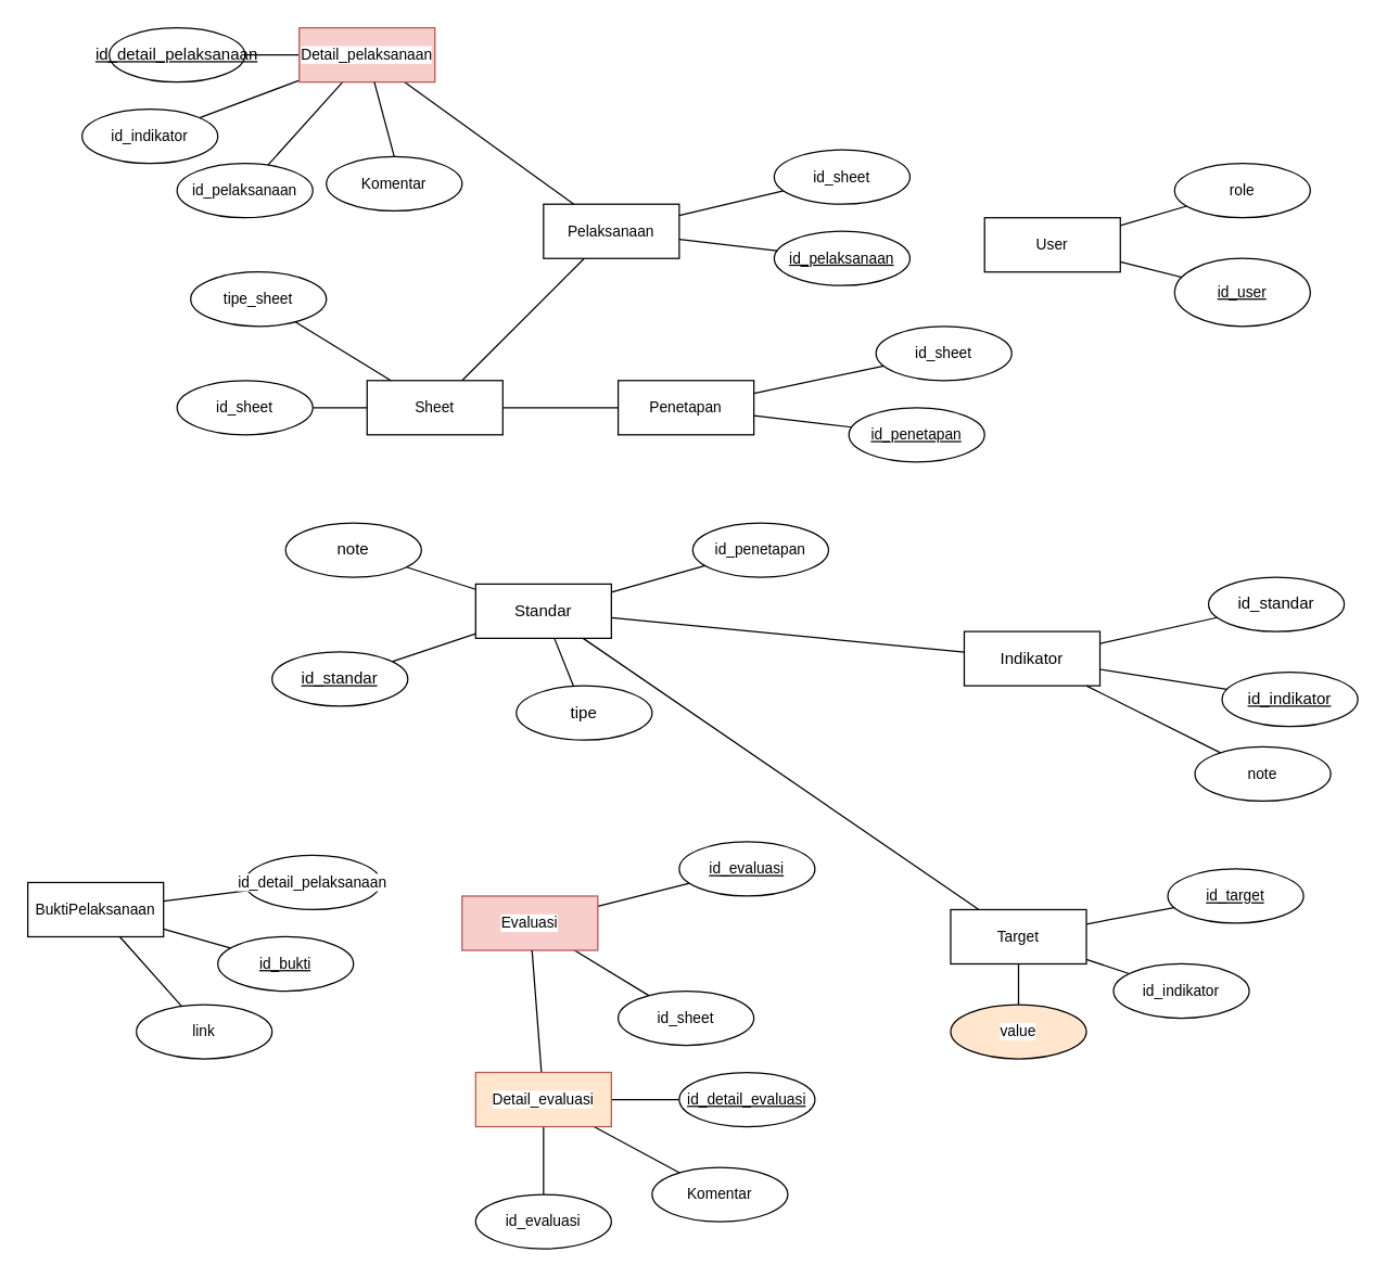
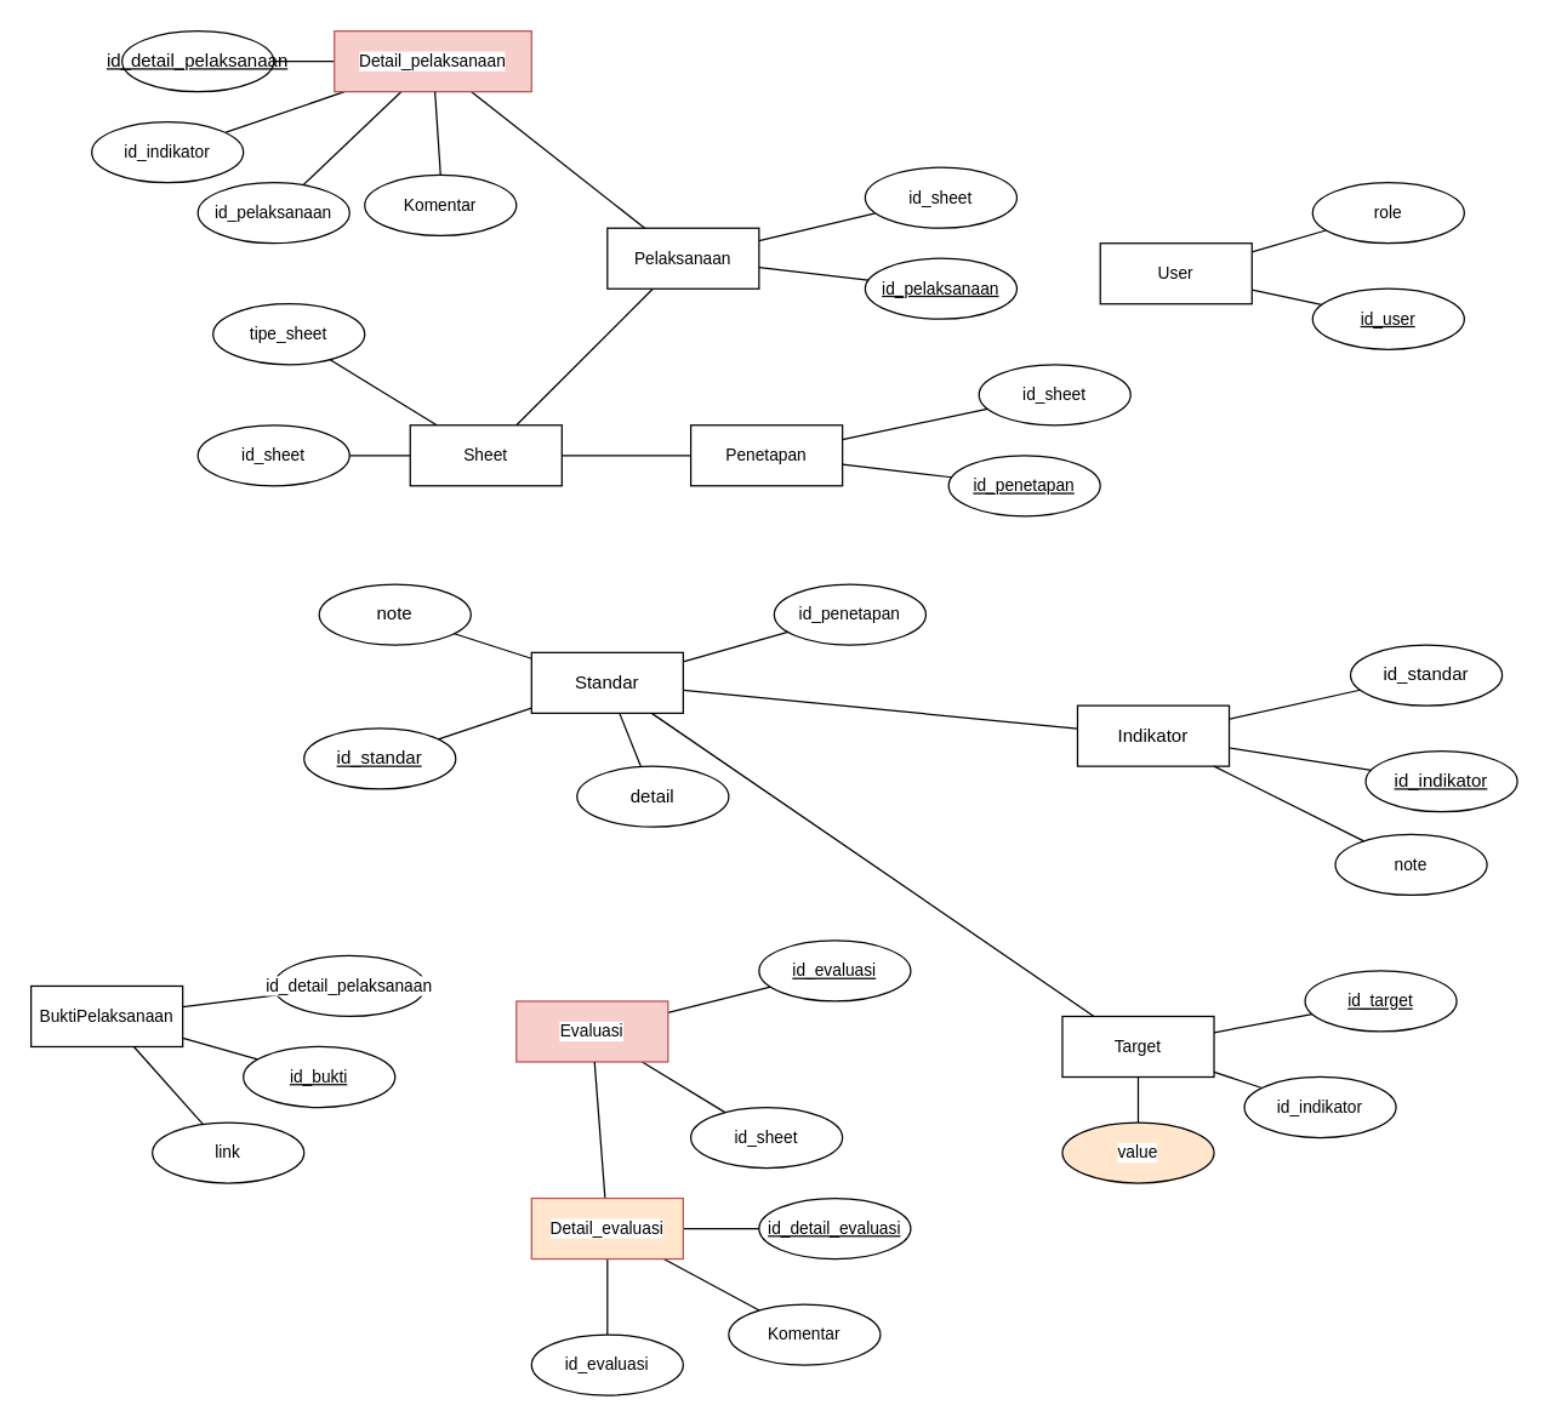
  <mxCell id="0" />
  <mxCell id="1" parent="0" />
  <mxCell id="2" style="shape=connector;rounded=0;orthogonalLoop=1;jettySize=auto;html=1;strokeColor=default;align=center;verticalAlign=middle;fontFamily=Helvetica;fontSize=11;fontColor=default;labelBackgroundColor=default;endArrow=none;" parent="1" source="7" target="8" edge="1"><mxGeometry relative="1" as="geometry" /></mxCell>
  <mxCell id="3" style="shape=connector;rounded=0;orthogonalLoop=1;jettySize=auto;html=1;strokeColor=default;align=center;verticalAlign=middle;fontFamily=Helvetica;fontSize=11;fontColor=default;labelBackgroundColor=default;endArrow=none;" parent="1" source="7" target="9" edge="1"><mxGeometry relative="1" as="geometry" /></mxCell>
  <mxCell id="4" style="shape=connector;rounded=0;orthogonalLoop=1;jettySize=auto;html=1;strokeColor=default;align=center;verticalAlign=middle;fontFamily=Helvetica;fontSize=11;fontColor=default;labelBackgroundColor=default;endArrow=none;" parent="1" source="7" target="42" edge="1"><mxGeometry relative="1" as="geometry" /></mxCell>
  <mxCell id="5" style="rounded=0;orthogonalLoop=1;jettySize=auto;html=1;endArrow=none;" edge="1" parent="1" source="7" target="57"><mxGeometry relative="1" as="geometry" /></mxCell>
  <mxCell id="6" style="edgeStyle=none;shape=connector;rounded=0;orthogonalLoop=1;jettySize=auto;html=1;strokeColor=default;align=center;verticalAlign=middle;fontFamily=Helvetica;fontSize=11;fontColor=default;labelBackgroundColor=default;endArrow=none;" edge="1" parent="1" source="7" target="12"><mxGeometry relative="1" as="geometry" /></mxCell>
  <mxCell id="7" value="Standar" style="whiteSpace=wrap;html=1;align=center;" parent="1" vertex="1"><mxGeometry x="350" y="430" width="100" height="40" as="geometry" /></mxCell>
  <mxCell id="8" value="id_standar" style="ellipse;whiteSpace=wrap;html=1;align=center;fontStyle=4;" parent="1" vertex="1"><mxGeometry x="200" y="480" width="100" height="40" as="geometry" /></mxCell>
- <mxCell id="9" value="tipe" style="ellipse;whiteSpace=wrap;html=1;align=center;" parent="1" vertex="1"><mxGeometry x="380" y="505" width="100" height="40" as="geometry" /></mxCell>
+ <mxCell id="9" value="detail" style="ellipse;whiteSpace=wrap;html=1;align=center;" parent="1" vertex="1"><mxGeometry x="380" y="505" width="100" height="40" as="geometry" /></mxCell>
  <mxCell id="10" style="rounded=0;orthogonalLoop=1;jettySize=auto;html=1;endArrow=none;" parent="1" source="12" target="14" edge="1"><mxGeometry relative="1" as="geometry" /></mxCell>
  <mxCell id="11" style="shape=connector;rounded=0;orthogonalLoop=1;jettySize=auto;html=1;strokeColor=default;align=center;verticalAlign=middle;fontFamily=Helvetica;fontSize=11;fontColor=default;labelBackgroundColor=default;endArrow=none;" parent="1" source="12" target="13" edge="1"><mxGeometry relative="1" as="geometry" /></mxCell>
  <mxCell id="12" value="Indikator" style="whiteSpace=wrap;html=1;align=center;" parent="1" vertex="1"><mxGeometry x="710" y="465" width="100" height="40" as="geometry" /></mxCell>
  <mxCell id="13" value="id_indikator" style="ellipse;whiteSpace=wrap;html=1;align=center;fontStyle=4;" parent="1" vertex="1"><mxGeometry x="900" y="495" width="100" height="40" as="geometry" /></mxCell>
  <mxCell id="14" value="id_standar" style="ellipse;whiteSpace=wrap;html=1;align=center;" parent="1" vertex="1"><mxGeometry x="890" y="425" width="100" height="40" as="geometry" /></mxCell>
  <mxCell id="15" style="shape=connector;rounded=0;orthogonalLoop=1;jettySize=auto;html=1;strokeColor=default;align=center;verticalAlign=middle;fontFamily=Helvetica;fontSize=11;fontColor=default;labelBackgroundColor=default;endArrow=none;" parent="1" source="16" target="17" edge="1"><mxGeometry relative="1" as="geometry" /></mxCell>
  <mxCell id="16" value="Penetapan" style="whiteSpace=wrap;html=1;align=center;fontFamily=Helvetica;fontSize=11;fontColor=default;labelBackgroundColor=default;" parent="1" vertex="1"><mxGeometry x="455" y="280" width="100" height="40" as="geometry" /></mxCell>
  <mxCell id="17" value="id_penetapan" style="whiteSpace=wrap;html=1;align=center;fontFamily=Helvetica;fontSize=11;fontColor=default;labelBackgroundColor=default;shape=ellipse;perimeter=ellipsePerimeter;fontStyle=4;" parent="1" vertex="1"><mxGeometry x="625" y="300" width="100" height="40" as="geometry" /></mxCell>
  <mxCell id="18" style="shape=connector;rounded=0;orthogonalLoop=1;jettySize=auto;html=1;strokeColor=default;align=center;verticalAlign=middle;fontFamily=Helvetica;fontSize=11;fontColor=default;labelBackgroundColor=default;endArrow=none;" parent="1" source="20" target="23" edge="1"><mxGeometry relative="1" as="geometry" /></mxCell>
  <mxCell id="19" style="edgeStyle=none;shape=connector;rounded=0;orthogonalLoop=1;jettySize=auto;html=1;strokeColor=default;align=center;verticalAlign=middle;fontFamily=Helvetica;fontSize=11;fontColor=default;labelBackgroundColor=default;endArrow=none;" edge="1" parent="1" source="20" target="16"><mxGeometry relative="1" as="geometry" /></mxCell>
  <mxCell id="20" value="Sheet" style="whiteSpace=wrap;html=1;align=center;fontFamily=Helvetica;fontSize=11;fontColor=default;labelBackgroundColor=default;" parent="1" vertex="1"><mxGeometry x="270" y="280" width="100" height="40" as="geometry" /></mxCell>
  <mxCell id="21" style="shape=connector;rounded=0;orthogonalLoop=1;jettySize=auto;html=1;strokeColor=default;align=center;verticalAlign=middle;fontFamily=Helvetica;fontSize=11;fontColor=default;labelBackgroundColor=default;endArrow=none;" parent="1" source="22" target="16" edge="1"><mxGeometry relative="1" as="geometry" /></mxCell>
  <mxCell id="22" value="id_sheet" style="ellipse;whiteSpace=wrap;html=1;align=center;fontFamily=Helvetica;fontSize=11;fontColor=default;labelBackgroundColor=default;" parent="1" vertex="1"><mxGeometry x="645" y="240" width="100" height="40" as="geometry" /></mxCell>
  <mxCell id="23" value="id_sheet" style="ellipse;whiteSpace=wrap;html=1;align=center;fontFamily=Helvetica;fontSize=11;fontColor=default;labelBackgroundColor=default;" parent="1" vertex="1"><mxGeometry x="130" y="280" width="100" height="40" as="geometry" /></mxCell>
  <mxCell id="24" style="shape=connector;rounded=0;orthogonalLoop=1;jettySize=auto;html=1;strokeColor=default;align=center;verticalAlign=middle;fontFamily=Helvetica;fontSize=11;fontColor=default;labelBackgroundColor=default;endArrow=none;" parent="1" source="25" target="26" edge="1"><mxGeometry relative="1" as="geometry" /></mxCell>
  <mxCell id="25" value="User" style="whiteSpace=wrap;html=1;align=center;fontFamily=Helvetica;fontSize=11;fontColor=default;labelBackgroundColor=default;" parent="1" vertex="1"><mxGeometry x="725" y="160" width="100" height="40" as="geometry" /></mxCell>
- <mxCell id="26" value="id_user" style="ellipse;whiteSpace=wrap;html=1;align=center;fontStyle=4;fontFamily=Helvetica;fontSize=11;fontColor=default;labelBackgroundColor=default;" parent="1" vertex="1"><mxGeometry x="865" y="190" width="100" height="50" as="geometry" /></mxCell>
+ <mxCell id="26" value="id_user" style="ellipse;whiteSpace=wrap;html=1;align=center;fontStyle=4;fontFamily=Helvetica;fontSize=11;fontColor=default;labelBackgroundColor=default;" parent="1" vertex="1"><mxGeometry x="865" y="190" width="100" height="40" as="geometry" /></mxCell>
  <mxCell id="27" style="shape=connector;rounded=0;orthogonalLoop=1;jettySize=auto;html=1;strokeColor=default;align=center;verticalAlign=middle;fontFamily=Helvetica;fontSize=11;fontColor=default;labelBackgroundColor=default;endArrow=none;" parent="1" source="28" target="25" edge="1"><mxGeometry relative="1" as="geometry" /></mxCell>
  <mxCell id="28" value="role" style="ellipse;whiteSpace=wrap;html=1;align=center;fontFamily=Helvetica;fontSize=11;fontColor=default;labelBackgroundColor=default;" parent="1" vertex="1"><mxGeometry x="865" y="120" width="100" height="40" as="geometry" /></mxCell>
  <mxCell id="29" style="edgeStyle=none;shape=connector;rounded=0;orthogonalLoop=1;jettySize=auto;html=1;strokeColor=default;align=center;verticalAlign=middle;fontFamily=Helvetica;fontSize=11;fontColor=default;labelBackgroundColor=default;endArrow=none;" edge="1" parent="1" source="30" target="20"><mxGeometry relative="1" as="geometry" /></mxCell>
  <mxCell id="30" value="Pelaksanaan" style="whiteSpace=wrap;html=1;align=center;fontFamily=Helvetica;fontSize=11;fontColor=default;labelBackgroundColor=default;" parent="1" vertex="1"><mxGeometry x="400" y="150" width="100" height="40" as="geometry" /></mxCell>
  <mxCell id="31" style="shape=connector;rounded=0;orthogonalLoop=1;jettySize=auto;html=1;strokeColor=default;align=center;verticalAlign=middle;fontFamily=Helvetica;fontSize=11;fontColor=default;labelBackgroundColor=default;endArrow=none;" parent="1" source="32" target="30" edge="1"><mxGeometry relative="1" as="geometry" /></mxCell>
  <mxCell id="32" value="id_pelaksanaan" style="ellipse;whiteSpace=wrap;html=1;align=center;fontStyle=4;fontFamily=Helvetica;fontSize=11;fontColor=default;labelBackgroundColor=default;" parent="1" vertex="1"><mxGeometry x="570" y="170" width="100" height="40" as="geometry" /></mxCell>
  <mxCell id="33" style="shape=connector;rounded=0;orthogonalLoop=1;jettySize=auto;html=1;strokeColor=default;align=center;verticalAlign=middle;fontFamily=Helvetica;fontSize=11;fontColor=default;labelBackgroundColor=default;endArrow=none;" parent="1" source="34" target="30" edge="1"><mxGeometry relative="1" as="geometry" /></mxCell>
  <mxCell id="34" value="id_sheet" style="ellipse;whiteSpace=wrap;html=1;align=center;fontFamily=Helvetica;fontSize=11;fontColor=default;labelBackgroundColor=default;" parent="1" vertex="1"><mxGeometry x="570" y="110" width="100" height="40" as="geometry" /></mxCell>
  <mxCell id="35" style="shape=connector;rounded=0;orthogonalLoop=1;jettySize=auto;html=1;strokeColor=default;align=center;verticalAlign=middle;fontFamily=Helvetica;fontSize=11;fontColor=default;labelBackgroundColor=default;endArrow=none;" parent="1" source="39" target="41" edge="1"><mxGeometry relative="1" as="geometry" /></mxCell>
  <mxCell id="36" style="shape=connector;rounded=0;orthogonalLoop=1;jettySize=auto;html=1;strokeColor=default;align=center;verticalAlign=middle;fontFamily=Helvetica;fontSize=11;fontColor=default;labelBackgroundColor=default;endArrow=none;" parent="1" source="39" target="40" edge="1"><mxGeometry relative="1" as="geometry" /></mxCell>
  <mxCell id="37" style="shape=connector;rounded=0;orthogonalLoop=1;jettySize=auto;html=1;strokeColor=default;align=center;verticalAlign=middle;fontFamily=Helvetica;fontSize=11;fontColor=default;labelBackgroundColor=default;endArrow=none;" edge="1" parent="1" source="39" target="60"><mxGeometry relative="1" as="geometry" /></mxCell>
  <mxCell id="38" style="edgeStyle=none;shape=connector;rounded=0;orthogonalLoop=1;jettySize=auto;html=1;strokeColor=default;align=center;verticalAlign=middle;fontFamily=Helvetica;fontSize=11;fontColor=default;labelBackgroundColor=default;endArrow=none;" edge="1" parent="1" source="39" target="7"><mxGeometry relative="1" as="geometry" /></mxCell>
  <mxCell id="39" value="Target" style="whiteSpace=wrap;html=1;align=center;fontFamily=Helvetica;fontSize=11;fontColor=default;labelBackgroundColor=default;" parent="1" vertex="1"><mxGeometry x="700" y="670" width="100" height="40" as="geometry" /></mxCell>
  <mxCell id="40" value="id_target" style="ellipse;whiteSpace=wrap;html=1;align=center;fontStyle=4;fontFamily=Helvetica;fontSize=11;fontColor=default;labelBackgroundColor=default;" parent="1" vertex="1"><mxGeometry x="860" y="640" width="100" height="40" as="geometry" /></mxCell>
  <mxCell id="41" value="id_indikator" style="ellipse;whiteSpace=wrap;html=1;align=center;fontFamily=Helvetica;fontSize=11;fontColor=default;labelBackgroundColor=default;" parent="1" vertex="1"><mxGeometry x="820" y="710" width="100" height="40" as="geometry" /></mxCell>
  <mxCell id="42" value="id_penetapan" style="ellipse;whiteSpace=wrap;html=1;align=center;fontFamily=Helvetica;fontSize=11;fontColor=default;labelBackgroundColor=default;" parent="1" vertex="1"><mxGeometry x="510" y="385" width="100" height="40" as="geometry" /></mxCell>
  <mxCell id="43" style="edgeStyle=entityRelationEdgeStyle;shape=connector;rounded=0;orthogonalLoop=1;jettySize=auto;html=1;strokeColor=default;align=center;verticalAlign=middle;fontFamily=Helvetica;fontSize=11;fontColor=default;labelBackgroundColor=default;endArrow=none;" parent="1" source="47" target="48" edge="1"><mxGeometry relative="1" as="geometry" /></mxCell>
  <mxCell id="44" style="shape=connector;rounded=0;orthogonalLoop=1;jettySize=auto;html=1;strokeColor=default;align=center;verticalAlign=middle;fontFamily=Helvetica;fontSize=11;fontColor=default;labelBackgroundColor=default;endArrow=none;" parent="1" source="47" target="49" edge="1"><mxGeometry relative="1" as="geometry" /></mxCell>
  <mxCell id="45" style="shape=connector;rounded=0;orthogonalLoop=1;jettySize=auto;html=1;strokeColor=default;align=center;verticalAlign=middle;fontFamily=Helvetica;fontSize=11;fontColor=default;labelBackgroundColor=default;endArrow=none;" parent="1" source="47" target="50" edge="1"><mxGeometry relative="1" as="geometry" /></mxCell>
  <mxCell id="46" style="edgeStyle=none;shape=connector;rounded=0;orthogonalLoop=1;jettySize=auto;html=1;strokeColor=default;align=center;verticalAlign=middle;fontFamily=Helvetica;fontSize=11;fontColor=default;labelBackgroundColor=default;endArrow=none;" edge="1" parent="1" source="47" target="30"><mxGeometry relative="1" as="geometry" /></mxCell>
- <mxCell id="47" value="Detail_pelaksanaan" style="whiteSpace=wrap;html=1;align=center;fontFamily=Helvetica;fontSize=11;labelBackgroundColor=default;fillColor=#f8cecc;strokeColor=#b85450;" parent="1" vertex="1"><mxGeometry x="220" y="20" width="100" height="40" as="geometry" /></mxCell>
+ <mxCell id="47" value="Detail_pelaksanaan" style="whiteSpace=wrap;html=1;align=center;fontFamily=Helvetica;fontSize=11;labelBackgroundColor=default;fillColor=#f8cecc;strokeColor=#b85450;" parent="1" vertex="1"><mxGeometry x="220" y="20" width="130" height="40" as="geometry" /></mxCell>
  <mxCell id="48" value="id_detail_pelaksanaan" style="ellipse;whiteSpace=wrap;html=1;align=center;fontStyle=4;" parent="1" vertex="1"><mxGeometry x="80" y="20" width="100" height="40" as="geometry" /></mxCell>
  <mxCell id="49" value="id_pelaksanaan" style="ellipse;whiteSpace=wrap;html=1;align=center;fontFamily=Helvetica;fontSize=11;fontColor=default;labelBackgroundColor=default;" parent="1" vertex="1"><mxGeometry x="130" y="120" width="100" height="40" as="geometry" /></mxCell>
  <mxCell id="50" value="id_indikator" style="ellipse;whiteSpace=wrap;html=1;align=center;fontFamily=Helvetica;fontSize=11;fontColor=default;labelBackgroundColor=default;" parent="1" vertex="1"><mxGeometry x="60" y="80" width="100" height="40" as="geometry" /></mxCell>
  <mxCell id="51" style="shape=connector;rounded=0;orthogonalLoop=1;jettySize=auto;html=1;strokeColor=default;align=center;verticalAlign=middle;fontFamily=Helvetica;fontSize=11;fontColor=default;labelBackgroundColor=default;endArrow=none;" parent="1" source="54" target="55" edge="1"><mxGeometry relative="1" as="geometry" /></mxCell>
  <mxCell id="52" style="shape=connector;rounded=0;orthogonalLoop=1;jettySize=auto;html=1;strokeColor=default;align=center;verticalAlign=middle;fontFamily=Helvetica;fontSize=11;fontColor=default;labelBackgroundColor=default;endArrow=none;" parent="1" source="54" target="56" edge="1"><mxGeometry relative="1" as="geometry" /></mxCell>
  <mxCell id="53" style="shape=connector;rounded=0;orthogonalLoop=1;jettySize=auto;html=1;strokeColor=default;align=center;verticalAlign=middle;fontFamily=Helvetica;fontSize=11;fontColor=default;labelBackgroundColor=default;endArrow=none;" edge="1" parent="1" source="54" target="63"><mxGeometry relative="1" as="geometry" /></mxCell>
  <mxCell id="54" value="BuktiPelaksanaan" style="whiteSpace=wrap;html=1;align=center;fontFamily=Helvetica;fontSize=11;fontColor=default;labelBackgroundColor=default;" parent="1" vertex="1"><mxGeometry x="20" y="650" width="100" height="40" as="geometry" /></mxCell>
  <mxCell id="55" value="id_bukti" style="ellipse;whiteSpace=wrap;html=1;align=center;fontStyle=4;fontFamily=Helvetica;fontSize=11;fontColor=default;labelBackgroundColor=default;" parent="1" vertex="1"><mxGeometry x="160" y="690" width="100" height="40" as="geometry" /></mxCell>
  <mxCell id="56" value="id_detail_pelaksanaan" style="ellipse;whiteSpace=wrap;html=1;align=center;fontFamily=Helvetica;fontSize=11;fontColor=default;labelBackgroundColor=default;" parent="1" vertex="1"><mxGeometry y="630" width="100" height="40" as="geometry" x="180" /></mxCell>
  <mxCell id="57" value="note" style="ellipse;whiteSpace=wrap;html=1;align=center;" vertex="1" parent="1"><mxGeometry x="210" y="385" width="100" height="40" as="geometry" /></mxCell>
  <mxCell id="58" style="shape=connector;rounded=0;orthogonalLoop=1;jettySize=auto;html=1;strokeColor=default;align=center;verticalAlign=middle;fontFamily=Helvetica;fontSize=11;fontColor=default;labelBackgroundColor=default;endArrow=none;" edge="1" parent="1" source="59" target="12"><mxGeometry relative="1" as="geometry" /></mxCell>
  <mxCell id="59" value="note" style="ellipse;whiteSpace=wrap;html=1;align=center;fontFamily=Helvetica;fontSize=11;fontColor=default;labelBackgroundColor=default;" vertex="1" parent="1"><mxGeometry x="880" y="550" width="100" height="40" as="geometry" /></mxCell>
  <mxCell id="60" value="value" style="ellipse;whiteSpace=wrap;html=1;align=center;fontFamily=Helvetica;fontSize=11;fontColor=default;labelBackgroundColor=default;fillColor=#ffe6cc;" vertex="1" parent="1"><mxGeometry x="700" y="740" width="100" height="40" as="geometry" /></mxCell>
  <mxCell id="61" style="shape=connector;rounded=0;orthogonalLoop=1;jettySize=auto;html=1;strokeColor=default;align=center;verticalAlign=middle;fontFamily=Helvetica;fontSize=11;fontColor=default;labelBackgroundColor=default;endArrow=none;" edge="1" parent="1" source="62" target="20"><mxGeometry relative="1" as="geometry" /></mxCell>
  <mxCell id="62" value="tipe_sheet" style="ellipse;whiteSpace=wrap;html=1;align=center;fontFamily=Helvetica;fontSize=11;fontColor=default;labelBackgroundColor=default;" vertex="1" parent="1"><mxGeometry x="140" y="200" width="100" height="40" as="geometry" /></mxCell>
  <mxCell id="63" value="link" style="ellipse;whiteSpace=wrap;html=1;align=center;fontFamily=Helvetica;fontSize=11;fontColor=default;labelBackgroundColor=default;" vertex="1" parent="1"><mxGeometry x="100" y="740" width="100" height="40" as="geometry" /></mxCell>
  <mxCell id="64" style="shape=connector;rounded=0;orthogonalLoop=1;jettySize=auto;html=1;strokeColor=default;align=center;verticalAlign=middle;fontFamily=Helvetica;fontSize=11;fontColor=default;labelBackgroundColor=default;endArrow=none;" edge="1" parent="1" source="66" target="68"><mxGeometry relative="1" as="geometry" /></mxCell>
  <mxCell id="65" style="shape=connector;rounded=0;orthogonalLoop=1;jettySize=auto;html=1;strokeColor=default;align=center;verticalAlign=middle;fontFamily=Helvetica;fontSize=11;fontColor=default;labelBackgroundColor=default;endArrow=none;" edge="1" parent="1" source="66" target="67"><mxGeometry relative="1" as="geometry" /></mxCell>
  <mxCell id="66" value="Evaluasi" style="whiteSpace=wrap;html=1;align=center;fontFamily=Helvetica;fontSize=11;labelBackgroundColor=default;fillColor=#f8cecc;strokeColor=#b85450;" vertex="1" parent="1"><mxGeometry x="340" y="660" width="100" height="40" as="geometry" /></mxCell>
  <mxCell id="67" value="id_evaluasi" style="whiteSpace=wrap;html=1;align=center;fontFamily=Helvetica;fontSize=11;fontColor=default;labelBackgroundColor=default;shape=ellipse;perimeter=ellipsePerimeter;fontStyle=4;" vertex="1" parent="1"><mxGeometry x="500" y="620" width="100" height="40" as="geometry" /></mxCell>
  <mxCell id="68" value="id_sheet" style="ellipse;whiteSpace=wrap;html=1;align=center;fontFamily=Helvetica;fontSize=11;fontColor=default;labelBackgroundColor=default;" vertex="1" parent="1"><mxGeometry x="455" y="730" width="100" height="40" as="geometry" /></mxCell>
  <mxCell id="69" style="shape=connector;rounded=0;orthogonalLoop=1;jettySize=auto;html=1;strokeColor=default;align=center;verticalAlign=middle;fontFamily=Helvetica;fontSize=11;fontColor=default;labelBackgroundColor=default;endArrow=none;" edge="1" parent="1" source="73" target="74"><mxGeometry relative="1" as="geometry" /></mxCell>
  <mxCell id="70" style="edgeStyle=none;shape=connector;rounded=0;orthogonalLoop=1;jettySize=auto;html=1;strokeColor=default;align=center;verticalAlign=middle;fontFamily=Helvetica;fontSize=11;fontColor=default;labelBackgroundColor=default;endArrow=none;" edge="1" parent="1" source="73" target="77"><mxGeometry relative="1" as="geometry" /></mxCell>
  <mxCell id="71" style="edgeStyle=none;shape=connector;rounded=0;orthogonalLoop=1;jettySize=auto;html=1;strokeColor=default;align=center;verticalAlign=middle;fontFamily=Helvetica;fontSize=11;fontColor=default;labelBackgroundColor=default;endArrow=none;" edge="1" parent="1" source="73" target="78"><mxGeometry relative="1" as="geometry" /></mxCell>
  <mxCell id="72" style="edgeStyle=none;shape=connector;rounded=0;orthogonalLoop=1;jettySize=auto;html=1;strokeColor=default;align=center;verticalAlign=middle;fontFamily=Helvetica;fontSize=11;fontColor=default;labelBackgroundColor=default;endArrow=none;" edge="1" parent="1" source="73" target="66"><mxGeometry relative="1" as="geometry" /></mxCell>
  <mxCell id="73" value="Detail_evaluasi" style="whiteSpace=wrap;html=1;align=center;fontFamily=Helvetica;fontSize=11;labelBackgroundColor=default;fillColor=#ffe6cc;strokeColor=#b85450;" vertex="1" parent="1"><mxGeometry x="350" y="790" width="100" height="40" as="geometry" /></mxCell>
  <mxCell id="74" value="id_detail_evaluasi" style="whiteSpace=wrap;html=1;align=center;fontFamily=Helvetica;fontSize=11;fontColor=default;labelBackgroundColor=default;shape=ellipse;perimeter=ellipsePerimeter;fontStyle=4;" vertex="1" parent="1"><mxGeometry x="500" y="790" width="100" height="40" as="geometry" /></mxCell>
  <mxCell id="75" style="shape=connector;rounded=0;orthogonalLoop=1;jettySize=auto;html=1;strokeColor=default;align=center;verticalAlign=middle;fontFamily=Helvetica;fontSize=11;fontColor=default;labelBackgroundColor=default;endArrow=none;exitX=0.5;exitY=0;exitDx=0;exitDy=0;" edge="1" parent="1" source="76" target="47"><mxGeometry relative="1" as="geometry" /></mxCell>
  <mxCell id="76" value="Komentar" style="ellipse;whiteSpace=wrap;html=1;align=center;fontFamily=Helvetica;fontSize=11;fontColor=default;labelBackgroundColor=default;" vertex="1" parent="1"><mxGeometry x="240" y="115" width="100" height="40" as="geometry" /></mxCell>
  <mxCell id="77" value="Komentar" style="ellipse;whiteSpace=wrap;html=1;align=center;fontFamily=Helvetica;fontSize=11;fontColor=default;labelBackgroundColor=default;" vertex="1" parent="1"><mxGeometry x="480" y="860" width="100" height="40" as="geometry" /></mxCell>
  <mxCell id="78" value="id_evaluasi" style="ellipse;whiteSpace=wrap;html=1;align=center;fontFamily=Helvetica;fontSize=11;fontColor=default;labelBackgroundColor=default;" vertex="1" parent="1"><mxGeometry x="350" y="880" width="100" height="40" as="geometry" /></mxCell>
